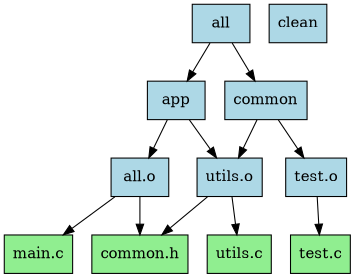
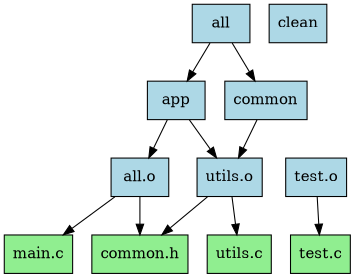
  digraph {
    rankdir=TB
    node [fillcolor=lightblue shape=box style=filled]
    all
    app
    n3 [label=common]
    n4 [label="all.o"]
    "utils.o"
    "test.o"
    "main.c" [fillcolor=lightgreen]
    "common.h" [fillcolor=lightgreen]
    "utils.c" [fillcolor=lightgreen]
    "test.c" [fillcolor=lightgreen]
    clean
    all -> app
    all -> n3
    app -> n4
    app -> "utils.o"
    n3 -> "utils.o"
-   n3 -> "test.o"
    n4 -> "main.c"
    n4 -> "common.h"
    "utils.o" -> "common.h"
    "utils.o" -> "utils.c"
    "test.o" -> "test.c"
  }
